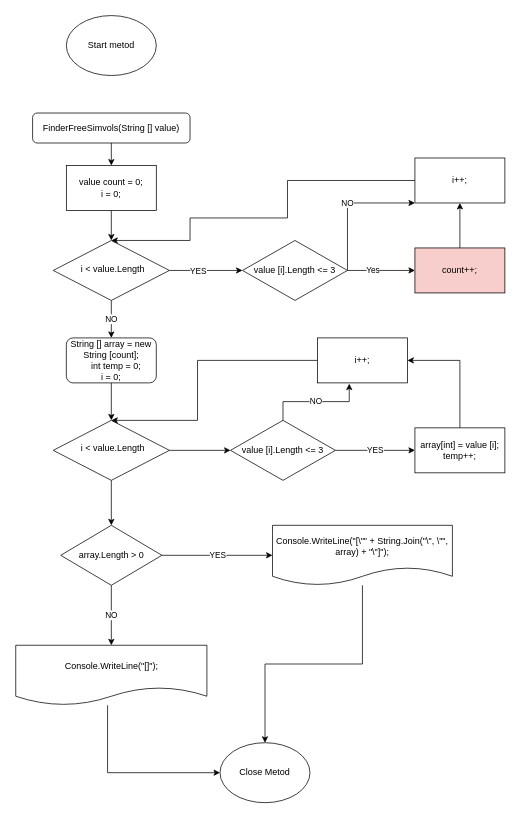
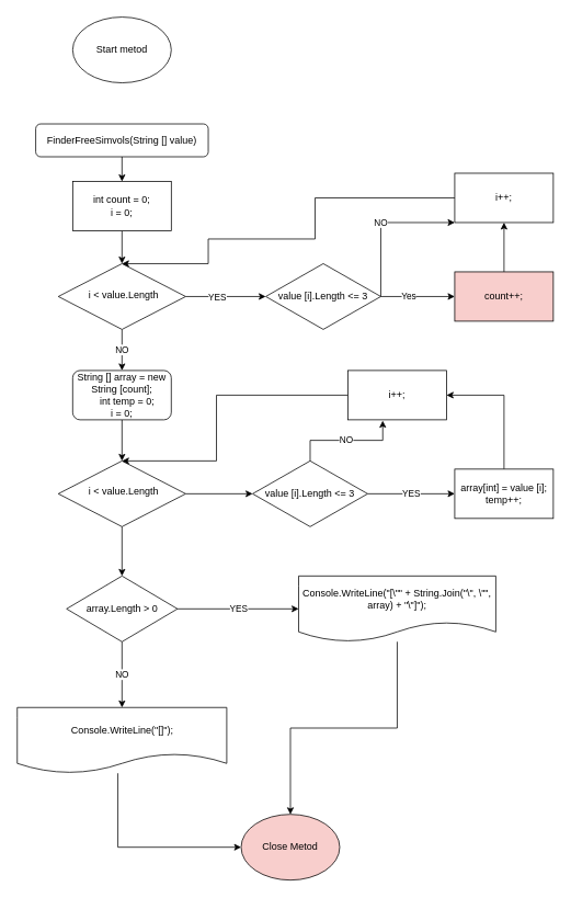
  <mxCell id="0" />
  <mxCell id="1" parent="0" />
  <mxCell id="2" style="edgeStyle=orthogonalEdgeStyle;rounded=0;orthogonalLoop=1;jettySize=auto;html=1;exitX=0.5;exitY=1;exitDx=0;exitDy=0;entryX=0.5;entryY=0;entryDx=0;entryDy=0;" edge="1" parent="1" target="9"><mxGeometry relative="1" as="geometry"><mxPoint x="148" y="190" as="sourcePoint" /></mxGeometry></mxCell>
  <mxCell id="3" value="FinderFreeSimvols(String [] value)" style="rounded=1;whiteSpace=wrap;html=1;fontSize=12;glass=0;strokeWidth=1;shadow=0;" parent="1" vertex="1"><mxGeometry x="43" y="150" width="210" height="40" as="geometry" /></mxCell>
  <mxCell id="4" style="edgeStyle=orthogonalEdgeStyle;rounded=0;orthogonalLoop=1;jettySize=auto;html=1;exitX=1;exitY=0.5;exitDx=0;exitDy=0;entryX=0;entryY=0.5;entryDx=0;entryDy=0;" edge="1" parent="1" source="7" target="14"><mxGeometry relative="1" as="geometry" /></mxCell>
  <mxCell id="5" value="YES&lt;br&gt;" style="edgeLabel;html=1;align=center;verticalAlign=middle;resizable=0;points=[];" vertex="1" connectable="0" parent="4"><mxGeometry x="-0.214" relative="1" as="geometry"><mxPoint as="offset" /></mxGeometry></mxCell>
  <mxCell id="6" value="NO&lt;br&gt;" style="edgeStyle=orthogonalEdgeStyle;rounded=0;orthogonalLoop=1;jettySize=auto;html=1;exitX=0.5;exitY=1;exitDx=0;exitDy=0;" edge="1" parent="1" source="7" target="18"><mxGeometry relative="1" as="geometry"><Array as="points"><mxPoint x="148" y="420" /><mxPoint x="148" y="420" /></Array></mxGeometry></mxCell>
  <mxCell id="7" value="&amp;nbsp;i &amp;lt; value.Length" style="rhombus;whiteSpace=wrap;html=1;shadow=0;fontFamily=Helvetica;fontSize=12;align=center;strokeWidth=1;spacing=6;spacingTop=-4;rotation=0;" parent="1" vertex="1"><mxGeometry x="70.5" y="320" width="155" height="80" as="geometry" /></mxCell>
  <mxCell id="8" style="edgeStyle=orthogonalEdgeStyle;rounded=0;orthogonalLoop=1;jettySize=auto;html=1;exitX=0.5;exitY=1;exitDx=0;exitDy=0;entryX=0.5;entryY=0;entryDx=0;entryDy=0;" edge="1" parent="1" source="9" target="7"><mxGeometry relative="1" as="geometry" /></mxCell>
- <mxCell id="9" value="value count = 0;&lt;br&gt;i = 0;" style="rounded=0;whiteSpace=wrap;html=1;" vertex="1" parent="1"><mxGeometry x="88" y="220" width="120" height="60" as="geometry" /></mxCell>
+ <mxCell id="9" value="int count = 0;&lt;br&gt;i = 0;" style="rounded=0;whiteSpace=wrap;html=1;" vertex="1" parent="1"><mxGeometry x="88" y="220" width="120" height="60" as="geometry" /></mxCell>
  <mxCell id="10" value="Start metod" style="ellipse;whiteSpace=wrap;html=1;" vertex="1" parent="1"><mxGeometry x="88" y="20" width="120" height="80" as="geometry" /></mxCell>
  <mxCell id="11" style="edgeStyle=orthogonalEdgeStyle;rounded=0;orthogonalLoop=1;jettySize=auto;html=1;exitX=1;exitY=0.5;exitDx=0;exitDy=0;entryX=0;entryY=0.5;entryDx=0;entryDy=0;" edge="1" parent="1" source="14" target="16"><mxGeometry relative="1" as="geometry" /></mxCell>
  <mxCell id="12" value="Yes" style="edgeLabel;html=1;align=center;verticalAlign=middle;resizable=0;points=[];" vertex="1" connectable="0" parent="11"><mxGeometry x="-0.271" y="1" relative="1" as="geometry"><mxPoint as="offset" /></mxGeometry></mxCell>
  <mxCell id="13" value="NO" style="edgeStyle=orthogonalEdgeStyle;rounded=0;orthogonalLoop=1;jettySize=auto;html=1;exitX=1;exitY=0.5;exitDx=0;exitDy=0;entryX=0;entryY=1;entryDx=0;entryDy=0;" edge="1" parent="1" source="14" target="20"><mxGeometry relative="1" as="geometry"><Array as="points"><mxPoint x="463" y="270" /></Array></mxGeometry></mxCell>
  <mxCell id="14" value="value [i].Length &amp;lt;= 3" style="rhombus;whiteSpace=wrap;html=1;" vertex="1" parent="1"><mxGeometry x="323" y="320" width="140" height="80" as="geometry" /></mxCell>
  <mxCell id="15" style="edgeStyle=orthogonalEdgeStyle;rounded=0;orthogonalLoop=1;jettySize=auto;html=1;exitX=0.5;exitY=0;exitDx=0;exitDy=0;entryX=0.5;entryY=1;entryDx=0;entryDy=0;" edge="1" parent="1" source="16" target="20"><mxGeometry relative="1" as="geometry" /></mxCell>
  <mxCell id="16" value="count++;" style="rounded=0;whiteSpace=wrap;html=1;fillColor=#f8cecc;" vertex="1" parent="1"><mxGeometry x="553" y="330" width="120" height="60" as="geometry" /></mxCell>
  <mxCell id="17" style="edgeStyle=orthogonalEdgeStyle;rounded=0;orthogonalLoop=1;jettySize=auto;html=1;exitX=0.5;exitY=1;exitDx=0;exitDy=0;entryX=0.5;entryY=0;entryDx=0;entryDy=0;" edge="1" parent="1" source="18" target="23"><mxGeometry relative="1" as="geometry" /></mxCell>
  <mxCell id="18" value="&lt;div&gt;String [] array = new String [count];&lt;/div&gt;&lt;div&gt;&amp;nbsp; &amp;nbsp; int temp = 0;&lt;/div&gt;&lt;div&gt;i = 0;&lt;/div&gt;" style="rounded=1;whiteSpace=wrap;html=1;" vertex="1" parent="1"><mxGeometry x="88" y="450" width="120" height="60" as="geometry" /></mxCell>
  <mxCell id="19" style="edgeStyle=orthogonalEdgeStyle;rounded=0;orthogonalLoop=1;jettySize=auto;html=1;entryX=0.5;entryY=0;entryDx=0;entryDy=0;" edge="1" parent="1" source="20" target="7"><mxGeometry relative="1" as="geometry"><Array as="points"><mxPoint x="383" y="240" /><mxPoint x="383" y="290" /><mxPoint x="253" y="290" /><mxPoint x="253" y="320" /></Array></mxGeometry></mxCell>
  <mxCell id="20" value="i++;" style="rounded=0;whiteSpace=wrap;html=1;" vertex="1" parent="1"><mxGeometry x="553" y="210" width="120" height="60" as="geometry" /></mxCell>
  <mxCell id="21" style="edgeStyle=orthogonalEdgeStyle;rounded=0;orthogonalLoop=1;jettySize=auto;html=1;entryX=0;entryY=0.5;entryDx=0;entryDy=0;" edge="1" parent="1" source="23" target="26"><mxGeometry relative="1" as="geometry" /></mxCell>
  <mxCell id="22" style="edgeStyle=orthogonalEdgeStyle;rounded=0;orthogonalLoop=1;jettySize=auto;html=1;exitX=0.5;exitY=1;exitDx=0;exitDy=0;entryX=0.5;entryY=0;entryDx=0;entryDy=0;" edge="1" parent="1" source="23" target="33"><mxGeometry relative="1" as="geometry" /></mxCell>
  <mxCell id="23" value="&amp;nbsp;i &amp;lt; value.Length" style="rhombus;whiteSpace=wrap;html=1;shadow=0;fontFamily=Helvetica;fontSize=12;align=center;strokeWidth=1;spacing=6;spacingTop=-4;rotation=0;" vertex="1" parent="1"><mxGeometry x="70.5" y="560" width="155" height="80" as="geometry" /></mxCell>
  <mxCell id="24" value="YES" style="edgeStyle=orthogonalEdgeStyle;rounded=0;orthogonalLoop=1;jettySize=auto;html=1;entryX=0;entryY=0.5;entryDx=0;entryDy=0;" edge="1" parent="1" source="26" target="28"><mxGeometry relative="1" as="geometry" /></mxCell>
  <mxCell id="25" value="NO" style="edgeStyle=orthogonalEdgeStyle;rounded=0;orthogonalLoop=1;jettySize=auto;html=1;entryX=0.353;entryY=1.017;entryDx=0;entryDy=0;entryPerimeter=0;" edge="1" parent="1" source="26" target="30"><mxGeometry relative="1" as="geometry" /></mxCell>
  <mxCell id="26" value="value [i].Length &amp;lt;= 3" style="rhombus;whiteSpace=wrap;html=1;" vertex="1" parent="1"><mxGeometry x="307" y="560" width="140" height="80" as="geometry" /></mxCell>
  <mxCell id="27" style="edgeStyle=orthogonalEdgeStyle;rounded=0;orthogonalLoop=1;jettySize=auto;html=1;exitX=0.5;exitY=0;exitDx=0;exitDy=0;entryX=1;entryY=0.5;entryDx=0;entryDy=0;" edge="1" parent="1" source="28" target="30"><mxGeometry relative="1" as="geometry" /></mxCell>
  <mxCell id="28" value="&lt;div&gt;array[int] = value [i];&lt;/div&gt;&lt;div&gt;&lt;span style=&quot;background-color: initial;&quot;&gt;temp++;&lt;/span&gt;&lt;/div&gt;" style="rounded=0;whiteSpace=wrap;html=1;" vertex="1" parent="1"><mxGeometry x="553" y="570" width="120" height="60" as="geometry" /></mxCell>
  <mxCell id="29" style="edgeStyle=orthogonalEdgeStyle;rounded=0;orthogonalLoop=1;jettySize=auto;html=1;entryX=0.5;entryY=0;entryDx=0;entryDy=0;" edge="1" parent="1" source="30" target="23"><mxGeometry relative="1" as="geometry"><Array as="points"><mxPoint x="263" y="480" /><mxPoint x="263" y="560" /></Array></mxGeometry></mxCell>
  <mxCell id="30" value="i++;" style="rounded=0;whiteSpace=wrap;html=1;" vertex="1" parent="1"><mxGeometry x="423" y="450" width="120" height="60" as="geometry" /></mxCell>
  <mxCell id="31" value="YES" style="edgeStyle=orthogonalEdgeStyle;rounded=0;orthogonalLoop=1;jettySize=auto;html=1;exitX=1;exitY=0.5;exitDx=0;exitDy=0;entryX=0;entryY=0.5;entryDx=0;entryDy=0;" edge="1" parent="1" source="33" target="35"><mxGeometry relative="1" as="geometry" /></mxCell>
  <mxCell id="32" value="NO" style="edgeStyle=orthogonalEdgeStyle;rounded=0;orthogonalLoop=1;jettySize=auto;html=1;exitX=0.5;exitY=1;exitDx=0;exitDy=0;entryX=0.5;entryY=0;entryDx=0;entryDy=0;" edge="1" parent="1" source="33" target="37"><mxGeometry relative="1" as="geometry" /></mxCell>
  <mxCell id="33" value="array.Length &amp;gt; 0" style="rhombus;whiteSpace=wrap;html=1;" vertex="1" parent="1"><mxGeometry x="80.5" y="700" width="135" height="80" as="geometry" /></mxCell>
  <mxCell id="34" style="edgeStyle=orthogonalEdgeStyle;rounded=0;orthogonalLoop=1;jettySize=auto;html=1;" edge="1" parent="1" source="35" target="38"><mxGeometry relative="1" as="geometry" /></mxCell>
  <mxCell id="35" value="Console.WriteLine(&quot;[\&quot;&quot; + String.Join(&quot;\&quot;, \&quot;&quot;, array) + &quot;\&quot;]&quot;);" style="shape=document;whiteSpace=wrap;html=1;boundedLbl=1;" vertex="1" parent="1"><mxGeometry x="363" y="700" width="240" height="80" as="geometry" /></mxCell>
  <mxCell id="36" style="edgeStyle=orthogonalEdgeStyle;rounded=0;orthogonalLoop=1;jettySize=auto;html=1;entryX=0;entryY=0.5;entryDx=0;entryDy=0;" edge="1" parent="1" source="37" target="38"><mxGeometry relative="1" as="geometry"><Array as="points"><mxPoint x="143" y="1030" /></Array></mxGeometry></mxCell>
  <mxCell id="37" value="Console.WriteLine(&quot;[]&quot;);" style="shape=document;whiteSpace=wrap;html=1;boundedLbl=1;" vertex="1" parent="1"><mxGeometry x="20.5" y="860" width="255" height="80" as="geometry" /></mxCell>
- <mxCell id="38" value="Close Metod" style="ellipse;whiteSpace=wrap;html=1;" vertex="1" parent="1"><mxGeometry x="293" y="990" width="120" height="80" as="geometry" /></mxCell>
+ <mxCell id="38" value="Close Metod" style="ellipse;whiteSpace=wrap;html=1;fillColor=#f8cecc;" vertex="1" parent="1"><mxGeometry x="293" y="990" width="120" height="80" as="geometry" /></mxCell>
